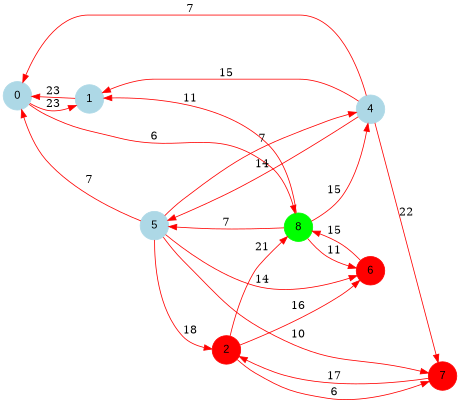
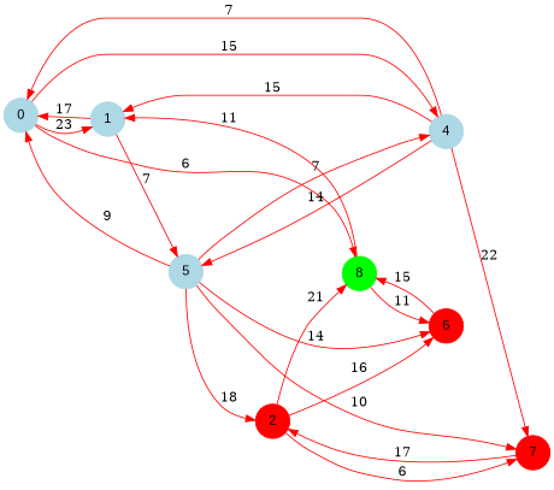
  digraph {
    rankdir=LR
    node [color=lightblue fontname=Arial shape=circle style=filled]
    edge [color=red]
    0
    1
    n3 [color=green label=8]
    4
    5
    6 [color=red]
    7 [color=red]
    2 [color=red]
    0 -> 1 [label=23]
    0 -> n3 [label=6]
-   n3 -> 4 [label=15]
-   1 -> 0 [label=23]
-   n3 -> 5 [label=7]
+   0 -> 4 [label=15]
+   1 -> 0 [label=17]
+   1 -> 5 [label=7]
    n3 -> 1 [label=11]
    n3 -> 6 [label=11]
    4 -> 0 [label=7]
    4 -> 1 [label=15]
    4 -> 5 [label=14]
    4 -> 7 [label=22]
-   5 -> 0 [label=7]
+   5 -> 0 [label=9]
    5 -> 4 [label=7]
    5 -> 6 [label=14]
    5 -> 7 [label=10]
    5 -> 2 [label=18]
    6 -> n3 [label=15]
    7 -> 2 [label=17]
    2 -> n3 [label=21]
    2 -> 6 [label=16]
    2 -> 7 [label=6]
  }
